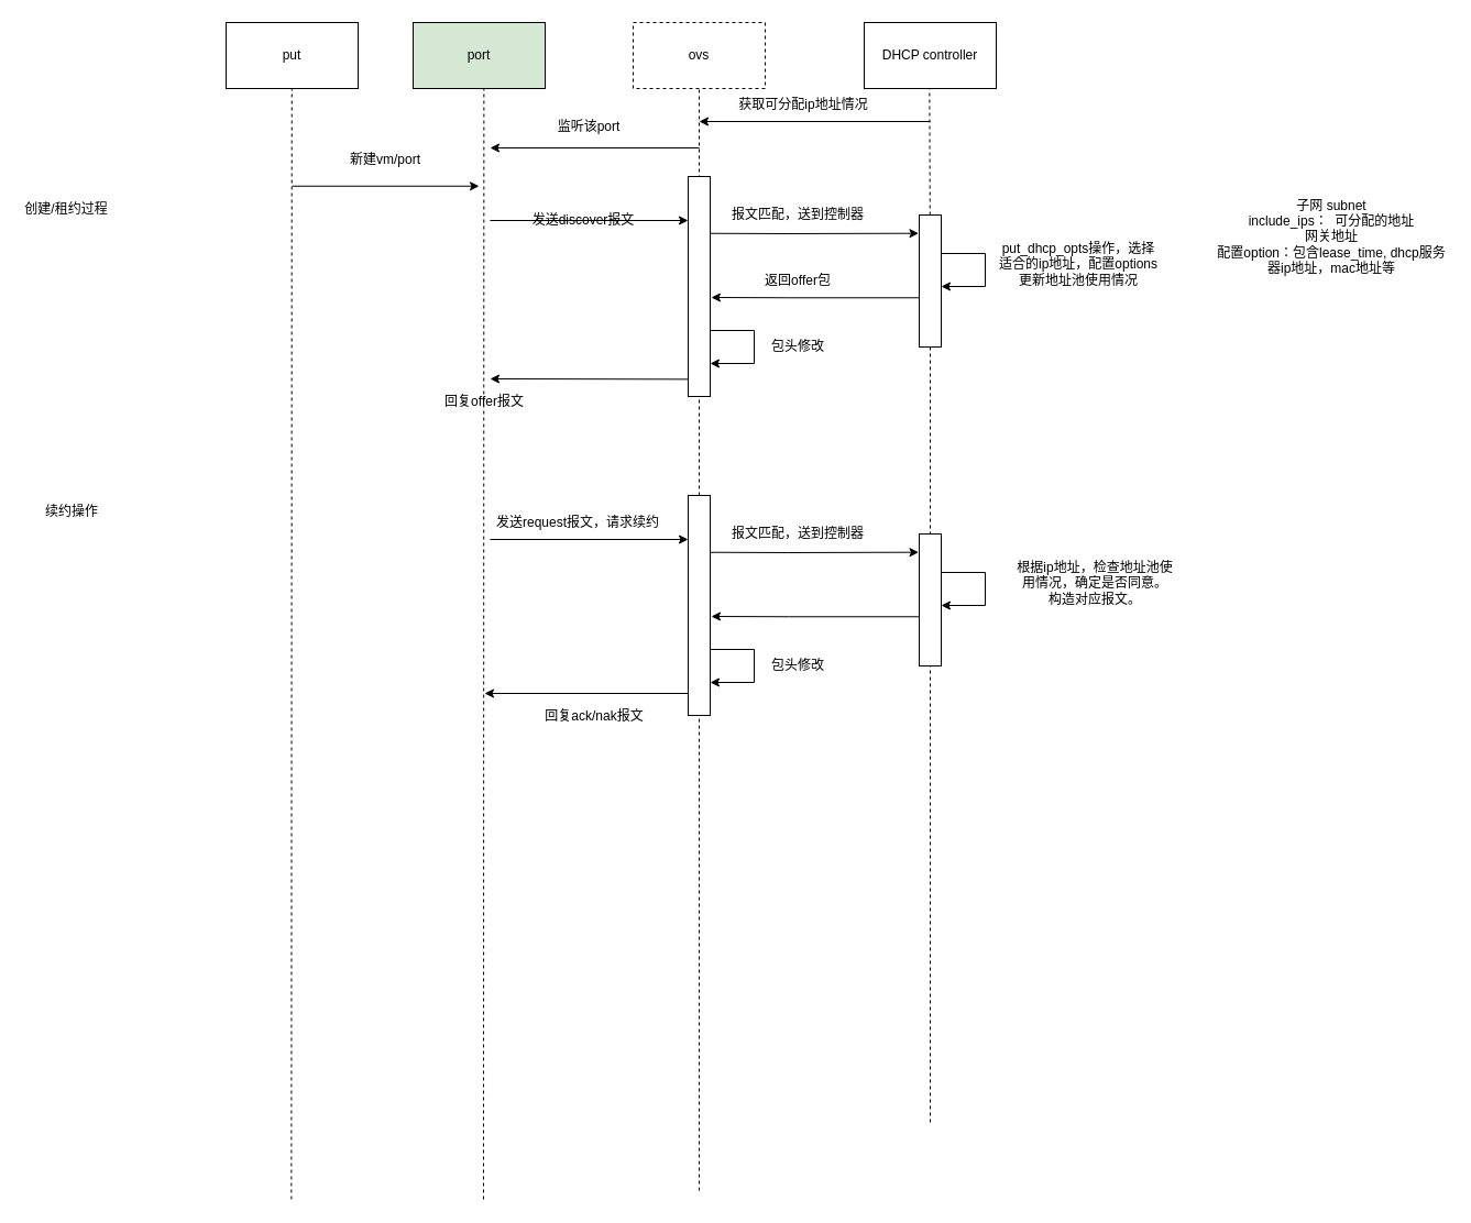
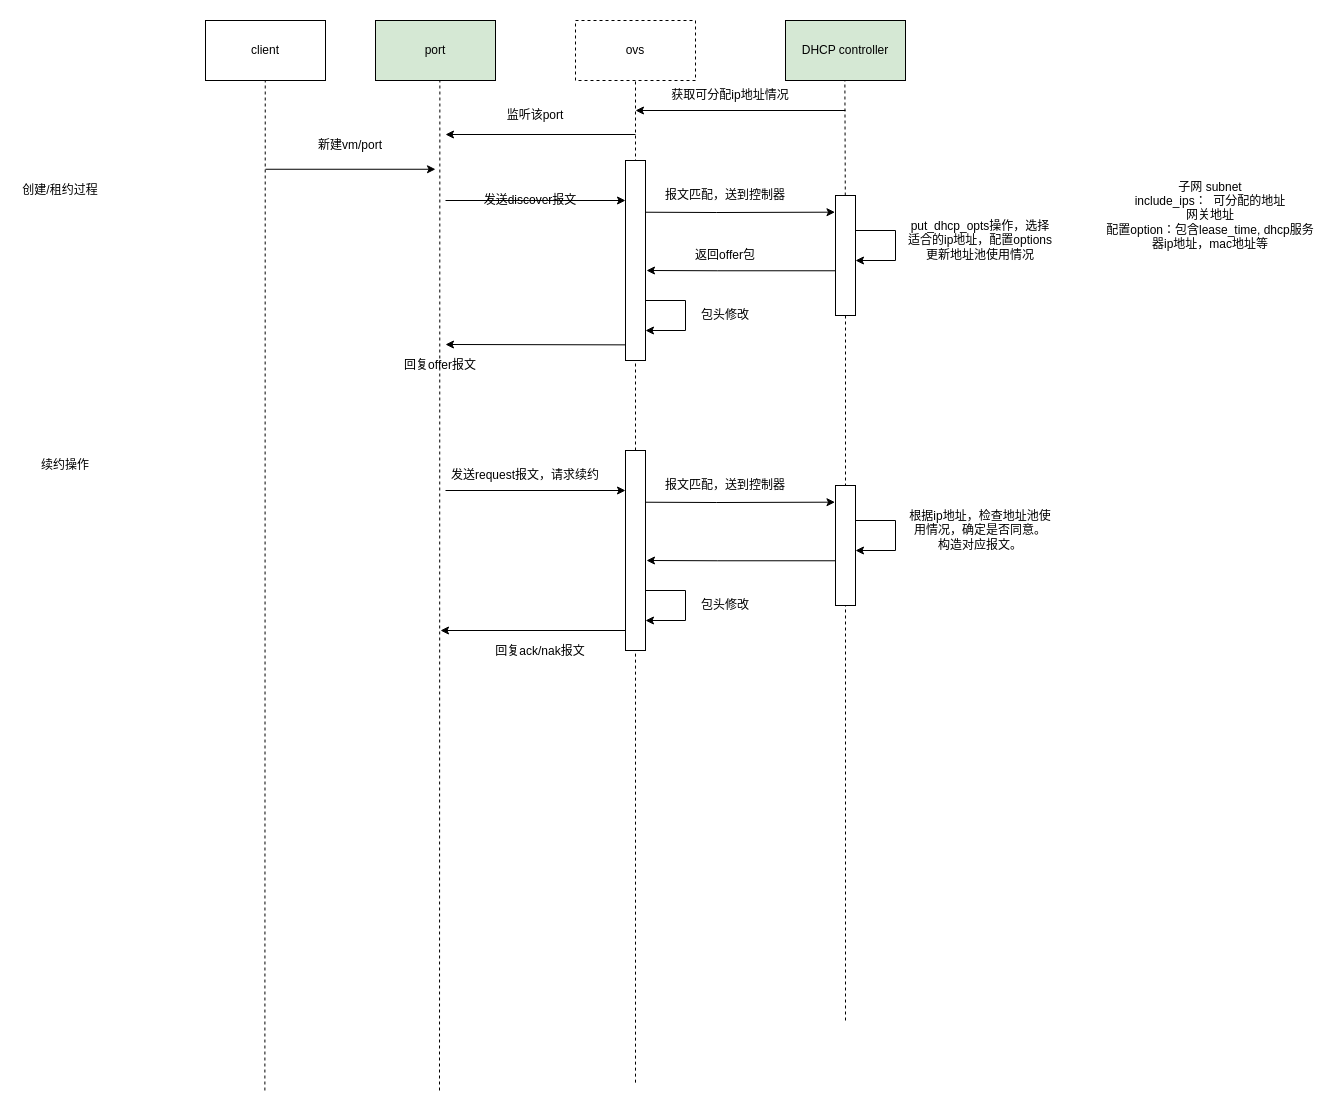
  <mxCell id="0" />
  <mxCell id="1" parent="0" />
  <mxCell id="2" value="" style="endArrow=none;dashed=1;html=1;rounded=0;entryX=0.5;entryY=1;entryDx=0;entryDy=0;" edge="1" parent="1" source="29" target="3"><mxGeometry width="50" height="50" relative="1" as="geometry"><mxPoint x="635" y="1082.137" as="sourcePoint" /><mxPoint x="645" y="370" as="targetPoint" /></mxGeometry></mxCell>
  <mxCell id="3" value="ovs" style="rounded=0;whiteSpace=wrap;html=1;dashed=1;" vertex="1" parent="1"><mxGeometry x="575" y="20" width="120" height="60" as="geometry" /></mxCell>
  <mxCell id="4" value="port" style="rounded=0;whiteSpace=wrap;html=1;fillColor=#d5e8d4;" vertex="1" parent="1"><mxGeometry x="375" y="20" width="120" height="60" as="geometry" /></mxCell>
  <mxCell id="5" value="" style="endArrow=classic;html=1;rounded=0;" edge="1" parent="1"><mxGeometry width="50" height="50" relative="1" as="geometry"><mxPoint x="445" y="200" as="sourcePoint" /><mxPoint x="625" y="200" as="targetPoint" /></mxGeometry></mxCell>
  <mxCell id="6" value="发送discover报文" style="text;html=1;strokeColor=none;fillColor=none;align=center;verticalAlign=middle;whiteSpace=wrap;rounded=0;" vertex="1" parent="1"><mxGeometry x="460" y="185" width="140" height="30" as="geometry" /></mxCell>
  <mxCell id="7" value="" style="rounded=0;whiteSpace=wrap;html=1;" vertex="1" parent="1"><mxGeometry x="625" y="160" width="20" height="200" as="geometry" /></mxCell>
  <mxCell id="8" value="" style="endArrow=classic;html=1;rounded=0;exitX=0.938;exitY=0.431;exitDx=0;exitDy=0;exitPerimeter=0;entryX=-0.026;entryY=0.139;entryDx=0;entryDy=0;entryPerimeter=0;" edge="1" parent="1" target="16"><mxGeometry width="50" height="50" relative="1" as="geometry"><mxPoint x="645" y="211.72" as="sourcePoint" /><mxPoint x="646.24" y="250" as="targetPoint" /><Array as="points"><mxPoint x="716.24" y="212" /></Array></mxGeometry></mxCell>
  <mxCell id="9" value="put_dhcp_opts操作，选择适合的ip地址，配置options&lt;br&gt;更新地址池使用情况" style="text;html=1;strokeColor=none;fillColor=none;align=center;verticalAlign=middle;whiteSpace=wrap;rounded=0;" vertex="1" parent="1"><mxGeometry x="905" y="200" width="150" height="80" as="geometry" /></mxCell>
  <mxCell id="10" value="" style="endArrow=classic;html=1;rounded=0;exitX=0;exitY=0.75;exitDx=0;exitDy=0;" edge="1" parent="1"><mxGeometry width="50" height="50" relative="1" as="geometry"><mxPoint x="625" y="344.37" as="sourcePoint" /><mxPoint x="445" y="344" as="targetPoint" /></mxGeometry></mxCell>
  <mxCell id="11" value="回复offer报文" style="text;html=1;strokeColor=none;fillColor=none;align=center;verticalAlign=middle;whiteSpace=wrap;rounded=0;" vertex="1" parent="1"><mxGeometry x="370" y="350" width="140" height="30" as="geometry" /></mxCell>
  <mxCell id="12" value="子网 subnet&lt;br&gt;include_ips：&amp;nbsp; 可分配的地址&lt;br&gt;网关地址&lt;br&gt;配置option：包含lease_time, dhcp服务器ip地址，mac地址等" style="text;html=1;strokeColor=none;fillColor=none;align=center;verticalAlign=middle;whiteSpace=wrap;rounded=0;" vertex="1" parent="1"><mxGeometry x="1105" y="170" width="210" height="90" as="geometry" /></mxCell>
- <mxCell id="13" value="DHCP controller" style="rounded=0;whiteSpace=wrap;html=1;" vertex="1" parent="1"><mxGeometry x="785" y="20" width="120" height="60" as="geometry" /></mxCell>
+ <mxCell id="13" value="DHCP controller" style="rounded=0;whiteSpace=wrap;html=1;fillColor=#d5e8d4;" vertex="1" parent="1"><mxGeometry x="785" y="20" width="120" height="60" as="geometry" /></mxCell>
  <mxCell id="14" value="" style="endArrow=none;dashed=1;html=1;rounded=0;entryX=0.5;entryY=1;entryDx=0;entryDy=0;" edge="1" parent="1" source="16"><mxGeometry width="50" height="50" relative="1" as="geometry"><mxPoint x="844" y="530" as="sourcePoint" /><mxPoint x="844.38" y="80" as="targetPoint" /></mxGeometry></mxCell>
  <mxCell id="15" value="" style="endArrow=none;dashed=1;html=1;rounded=0;entryX=0.5;entryY=1;entryDx=0;entryDy=0;" edge="1" parent="1" target="16"><mxGeometry width="50" height="50" relative="1" as="geometry"><mxPoint x="845" y="1020" as="sourcePoint" /><mxPoint x="844.38" y="80" as="targetPoint" /></mxGeometry></mxCell>
  <mxCell id="16" value="" style="rounded=0;whiteSpace=wrap;html=1;" vertex="1" parent="1"><mxGeometry x="835" y="195" width="20" height="120" as="geometry" /></mxCell>
  <mxCell id="17" value="报文匹配，送到控制器" style="text;html=1;strokeColor=none;fillColor=none;align=center;verticalAlign=middle;whiteSpace=wrap;rounded=0;" vertex="1" parent="1"><mxGeometry x="655" y="180" width="140" height="30" as="geometry" /></mxCell>
  <mxCell id="18" value="" style="endArrow=classic;html=1;rounded=0;exitX=1;exitY=0.25;exitDx=0;exitDy=0;entryX=1;entryY=0.5;entryDx=0;entryDy=0;" edge="1" parent="1"><mxGeometry width="50" height="50" relative="1" as="geometry"><mxPoint x="855" y="230" as="sourcePoint" /><mxPoint x="855" y="260" as="targetPoint" /><Array as="points"><mxPoint x="895" y="230" /><mxPoint x="895" y="260" /></Array></mxGeometry></mxCell>
  <mxCell id="19" value="" style="endArrow=classic;html=1;rounded=0;exitX=0.938;exitY=0.431;exitDx=0;exitDy=0;exitPerimeter=0;entryX=-0.026;entryY=0.139;entryDx=0;entryDy=0;entryPerimeter=0;" edge="1" parent="1"><mxGeometry width="50" height="50" relative="1" as="geometry"><mxPoint x="835" y="270.28" as="sourcePoint" /><mxPoint x="646" y="270" as="targetPoint" /><Array as="points"><mxPoint x="717.24" y="270.28" /></Array></mxGeometry></mxCell>
  <mxCell id="20" value="返回offer包" style="text;html=1;strokeColor=none;fillColor=none;align=center;verticalAlign=middle;whiteSpace=wrap;rounded=0;" vertex="1" parent="1"><mxGeometry x="665" y="240" width="120" height="30" as="geometry" /></mxCell>
  <mxCell id="21" value="" style="endArrow=classic;html=1;rounded=0;exitX=1;exitY=0.25;exitDx=0;exitDy=0;entryX=1;entryY=0.5;entryDx=0;entryDy=0;" edge="1" parent="1"><mxGeometry width="50" height="50" relative="1" as="geometry"><mxPoint x="645" y="300" as="sourcePoint" /><mxPoint x="645" y="330" as="targetPoint" /><Array as="points"><mxPoint x="685" y="300" /><mxPoint x="685" y="330" /></Array></mxGeometry></mxCell>
  <mxCell id="22" value="包头修改" style="text;html=1;strokeColor=none;fillColor=none;align=center;verticalAlign=middle;whiteSpace=wrap;rounded=0;" vertex="1" parent="1"><mxGeometry x="665" y="300" width="120" height="30" as="geometry" /></mxCell>
  <mxCell id="23" value="" style="endArrow=none;dashed=1;html=1;rounded=0;entryX=0.5;entryY=1;entryDx=0;entryDy=0;" edge="1" parent="1"><mxGeometry width="50" height="50" relative="1" as="geometry"><mxPoint x="439" y="1090" as="sourcePoint" /><mxPoint x="439.37" y="80" as="targetPoint" /></mxGeometry></mxCell>
  <mxCell id="24" value="创建/租约过程" style="text;html=1;strokeColor=none;fillColor=none;align=center;verticalAlign=middle;whiteSpace=wrap;rounded=0;" vertex="1" parent="1"><mxGeometry x="20" y="165" width="80" height="50" as="geometry" /></mxCell>
  <mxCell id="25" value="续约操作" style="text;html=1;strokeColor=none;fillColor=none;align=center;verticalAlign=middle;whiteSpace=wrap;rounded=0;" vertex="1" parent="1"><mxGeometry x="35" y="450" width="60" height="30" as="geometry" /></mxCell>
  <mxCell id="26" value="发送request报文，请求续约" style="text;html=1;strokeColor=none;fillColor=none;align=center;verticalAlign=middle;whiteSpace=wrap;rounded=0;" vertex="1" parent="1"><mxGeometry x="445" y="460" width="160" height="30" as="geometry" /></mxCell>
  <mxCell id="27" value="" style="endArrow=classic;html=1;rounded=0;" edge="1" parent="1"><mxGeometry width="50" height="50" relative="1" as="geometry"><mxPoint x="445" y="490" as="sourcePoint" /><mxPoint x="625" y="490" as="targetPoint" /></mxGeometry></mxCell>
  <mxCell id="28" value="" style="endArrow=none;dashed=1;html=1;rounded=0;entryX=0.5;entryY=1;entryDx=0;entryDy=0;" edge="1" parent="1" target="29"><mxGeometry width="50" height="50" relative="1" as="geometry"><mxPoint x="635" y="1082.137" as="sourcePoint" /><mxPoint x="635" y="80" as="targetPoint" /></mxGeometry></mxCell>
  <mxCell id="29" value="" style="rounded=0;whiteSpace=wrap;html=1;" vertex="1" parent="1"><mxGeometry x="625" y="450" width="20" height="200" as="geometry" /></mxCell>
  <mxCell id="30" value="" style="endArrow=classic;html=1;rounded=0;" edge="1" parent="1"><mxGeometry width="50" height="50" relative="1" as="geometry"><mxPoint x="625" y="630" as="sourcePoint" /><mxPoint x="440" y="630" as="targetPoint" /></mxGeometry></mxCell>
  <mxCell id="31" value="回复ack/nak报文" style="text;html=1;strokeColor=none;fillColor=none;align=center;verticalAlign=middle;whiteSpace=wrap;rounded=0;" vertex="1" parent="1"><mxGeometry x="470" y="636" width="140" height="30" as="geometry" /></mxCell>
  <mxCell id="32" value="" style="endArrow=classic;html=1;rounded=0;exitX=0.938;exitY=0.431;exitDx=0;exitDy=0;exitPerimeter=0;entryX=-0.026;entryY=0.139;entryDx=0;entryDy=0;entryPerimeter=0;" edge="1" parent="1" target="34"><mxGeometry width="50" height="50" relative="1" as="geometry"><mxPoint x="645" y="501.72" as="sourcePoint" /><mxPoint x="646.24" y="540" as="targetPoint" /><Array as="points"><mxPoint x="716.24" y="502" /></Array></mxGeometry></mxCell>
- <mxCell id="33" value="根据ip地址，检查地址池使用情况，确定是否同意。&lt;br&gt;构造对应报文。" style="text;html=1;strokeColor=none;fillColor=none;align=center;verticalAlign=middle;whiteSpace=wrap;rounded=0;" vertex="1" parent="1"><mxGeometry x="920" y="490" width="150" height="80" as="geometry" /></mxCell>
+ <mxCell id="33" value="根据ip地址，检查地址池使用情况，确定是否同意。&lt;br&gt;构造对应报文。" style="text;html=1;strokeColor=none;fillColor=none;align=center;verticalAlign=middle;whiteSpace=wrap;rounded=0;" vertex="1" parent="1"><mxGeometry x="905" y="490" width="150" height="80" as="geometry" /></mxCell>
  <mxCell id="34" value="" style="rounded=0;whiteSpace=wrap;html=1;" vertex="1" parent="1"><mxGeometry x="835" y="485" width="20" height="120" as="geometry" /></mxCell>
  <mxCell id="35" value="报文匹配，送到控制器" style="text;html=1;strokeColor=none;fillColor=none;align=center;verticalAlign=middle;whiteSpace=wrap;rounded=0;" vertex="1" parent="1"><mxGeometry x="655" y="470" width="140" height="30" as="geometry" /></mxCell>
  <mxCell id="36" value="" style="endArrow=classic;html=1;rounded=0;exitX=1;exitY=0.25;exitDx=0;exitDy=0;entryX=1;entryY=0.5;entryDx=0;entryDy=0;" edge="1" parent="1"><mxGeometry width="50" height="50" relative="1" as="geometry"><mxPoint x="855" y="520" as="sourcePoint" /><mxPoint x="855" y="550" as="targetPoint" /><Array as="points"><mxPoint x="895" y="520" /><mxPoint x="895" y="550" /></Array></mxGeometry></mxCell>
  <mxCell id="37" value="" style="endArrow=classic;html=1;rounded=0;exitX=0.938;exitY=0.431;exitDx=0;exitDy=0;exitPerimeter=0;entryX=-0.026;entryY=0.139;entryDx=0;entryDy=0;entryPerimeter=0;" edge="1" parent="1"><mxGeometry width="50" height="50" relative="1" as="geometry"><mxPoint x="835" y="560.28" as="sourcePoint" /><mxPoint x="646" y="560" as="targetPoint" /><Array as="points"><mxPoint x="717.24" y="560.28" /></Array></mxGeometry></mxCell>
  <mxCell id="38" value="" style="endArrow=classic;html=1;rounded=0;exitX=1;exitY=0.25;exitDx=0;exitDy=0;entryX=1;entryY=0.5;entryDx=0;entryDy=0;" edge="1" parent="1"><mxGeometry width="50" height="50" relative="1" as="geometry"><mxPoint x="645" y="590" as="sourcePoint" /><mxPoint x="645" y="620" as="targetPoint" /><Array as="points"><mxPoint x="685" y="590" /><mxPoint x="685" y="620" /></Array></mxGeometry></mxCell>
  <mxCell id="39" value="包头修改" style="text;html=1;strokeColor=none;fillColor=none;align=center;verticalAlign=middle;whiteSpace=wrap;rounded=0;" vertex="1" parent="1"><mxGeometry x="665" y="590" width="120" height="30" as="geometry" /></mxCell>
  <mxCell id="40" value="" style="endArrow=classic;html=1;rounded=0;" edge="1" parent="1"><mxGeometry width="50" height="50" relative="1" as="geometry"><mxPoint x="845" y="110" as="sourcePoint" /><mxPoint x="635" y="110" as="targetPoint" /></mxGeometry></mxCell>
  <mxCell id="41" value="获取可分配ip地址情况" style="text;html=1;strokeColor=none;fillColor=none;align=center;verticalAlign=middle;whiteSpace=wrap;rounded=0;" vertex="1" parent="1"><mxGeometry x="645" y="80" width="170" height="30" as="geometry" /></mxCell>
- <mxCell id="42" value="put" style="rounded=0;whiteSpace=wrap;html=1;" vertex="1" parent="1"><mxGeometry x="205" y="20" width="120" height="60" as="geometry" /></mxCell>
+ <mxCell id="42" value="client" style="rounded=0;whiteSpace=wrap;html=1;" vertex="1" parent="1"><mxGeometry x="205" y="20" width="120" height="60" as="geometry" /></mxCell>
  <mxCell id="43" value="" style="endArrow=none;dashed=1;html=1;rounded=0;entryX=0.5;entryY=1;entryDx=0;entryDy=0;" edge="1" parent="1"><mxGeometry width="50" height="50" relative="1" as="geometry"><mxPoint x="264.38" y="1090" as="sourcePoint" /><mxPoint x="264.75" y="80" as="targetPoint" /></mxGeometry></mxCell>
  <mxCell id="44" value="" style="endArrow=classic;html=1;rounded=0;" edge="1" parent="1"><mxGeometry width="50" height="50" relative="1" as="geometry"><mxPoint x="265" y="168.75" as="sourcePoint" /><mxPoint x="435" y="168.75" as="targetPoint" /></mxGeometry></mxCell>
  <mxCell id="45" value="新建vm/port" style="text;html=1;strokeColor=none;fillColor=none;align=center;verticalAlign=middle;whiteSpace=wrap;rounded=0;" vertex="1" parent="1"><mxGeometry x="275" y="130" width="150" height="30" as="geometry" /></mxCell>
  <mxCell id="46" value="" style="endArrow=classic;html=1;rounded=0;" edge="1" parent="1"><mxGeometry width="50" height="50" relative="1" as="geometry"><mxPoint x="635" y="134" as="sourcePoint" /><mxPoint x="445" y="134" as="targetPoint" /></mxGeometry></mxCell>
  <mxCell id="47" value="监听该port" style="text;html=1;strokeColor=none;fillColor=none;align=center;verticalAlign=middle;whiteSpace=wrap;rounded=0;" vertex="1" parent="1"><mxGeometry x="505" y="100" width="60" height="30" as="geometry" /></mxCell>
